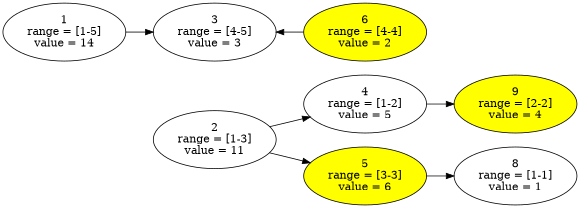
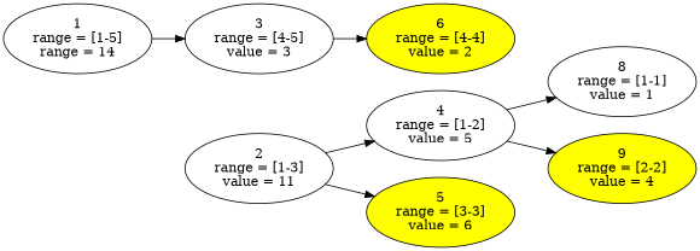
  digraph {
    rankdir=LR
    n1 [label="2\nrange = [1-3]\nvalue = 11"]
    n2 [label="3\nrange = [4-5]\nvalue = 3"]
    n3 [label="4\nrange = [1-2]\nvalue = 5"]
    n4 [fillcolor=yellow label="5\nrange = [3-3]\nvalue = 6" style=filled]
    n5 [fillcolor=yellow label="6\nrange = [4-4]\nvalue = 2" style=filled]
    n6 [label="8\nrange = [1-1]\nvalue = 1"]
    n7 [fillcolor=yellow label="9\nrange = [2-2]\nvalue = 4" style=filled]
-   n8 [label="1\nrange = [1-5]\nvalue = 14"]
+   n8 [label="1\nrange = [1-5]\nrange = 14"]
    subgraph sub_1 {
      rank=same
      n1
      n2
    }
    subgraph sub_2 {
      rank=same
      n3
      n4
      n5
    }
    subgraph sub_3 {
      rank=same
      n6
      n7
    }
    n1 -> n3
    n1 -> n4
-   n5 -> n2
-   n4 -> n6
+   n2 -> n5
+   n3 -> n6
    n3 -> n7
    n8 -> n2
  }
